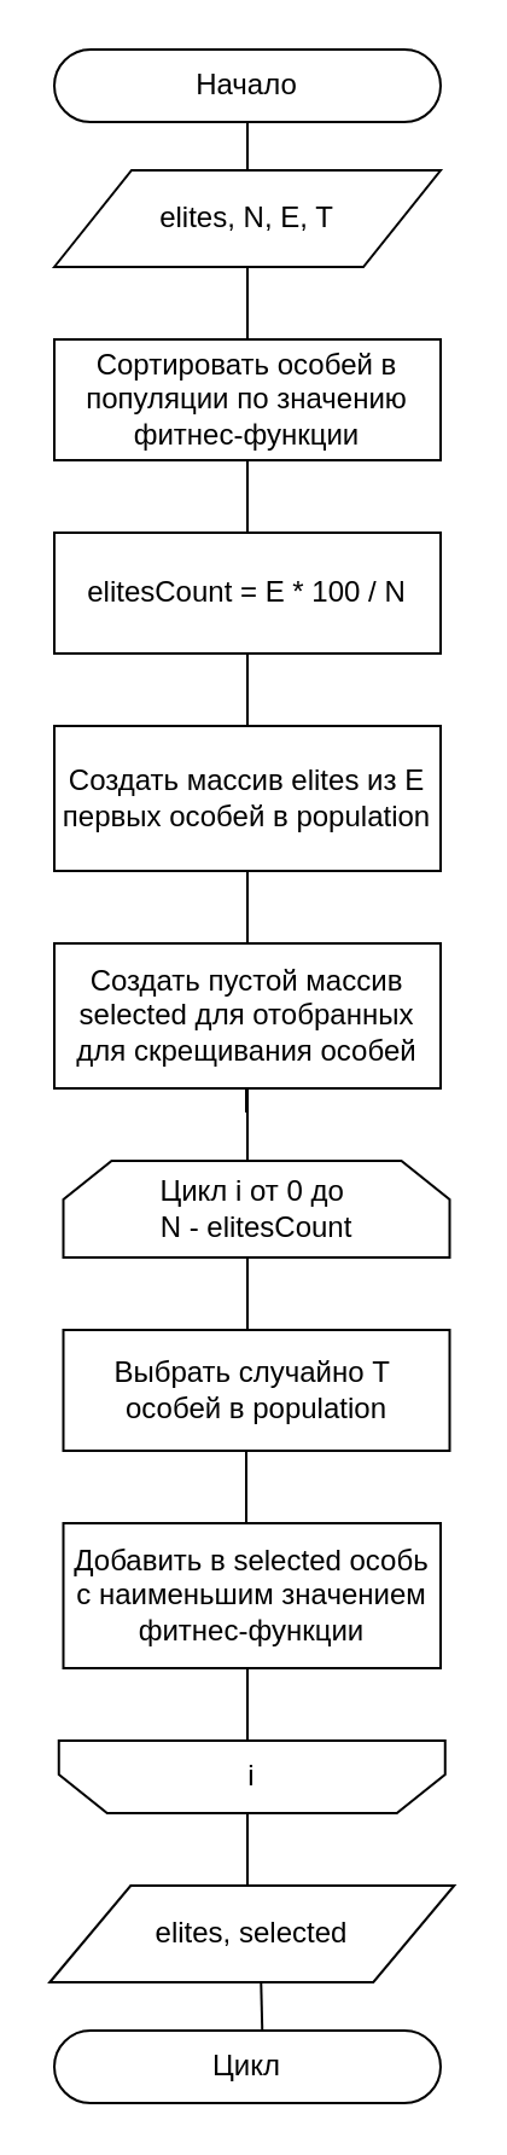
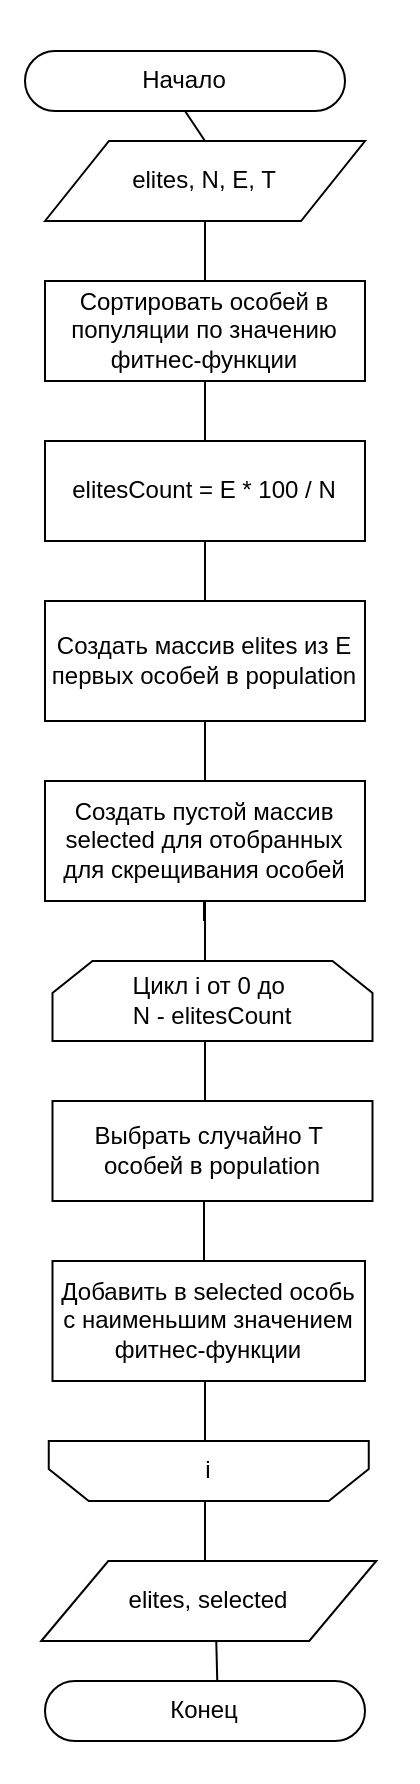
  <mxCell id="0" />
  <mxCell id="1" parent="0" />
- <mxCell id="2" value="Начало" style="html=1;dashed=0;whiteSpace=wrap;shape=mxgraph.dfd.start" vertex="1" parent="1"><mxGeometry x="22" y="20" width="160" height="30" as="geometry" /></mxCell>
+ <mxCell id="2" value="Начало" style="html=1;dashed=0;whiteSpace=wrap;shape=mxgraph.dfd.start" vertex="1" parent="1"><mxGeometry x="12" y="25" width="160" height="30" as="geometry" /></mxCell>
  <mxCell id="3" value="elites, N, E, T" style="shape=parallelogram;perimeter=parallelogramPerimeter;whiteSpace=wrap;html=1;dashed=0;" vertex="1" parent="1"><mxGeometry x="22" y="70" width="160" height="40" as="geometry" /></mxCell>
  <mxCell id="4" value="" style="endArrow=none;html=1;rounded=0;entryX=0.5;entryY=0.5;entryDx=0;entryDy=15;entryPerimeter=0;exitX=0.5;exitY=0;exitDx=0;exitDy=0;" edge="1" parent="1" source="3" target="2"><mxGeometry width="50" height="50" relative="1" as="geometry"><mxPoint x="122" y="170" as="sourcePoint" /><mxPoint x="172" y="120" as="targetPoint" /></mxGeometry></mxCell>
  <mxCell id="5" value="" style="endArrow=none;html=1;rounded=0;entryX=0.5;entryY=0.5;entryDx=0;entryDy=15;entryPerimeter=0;exitX=0.5;exitY=0;exitDx=0;exitDy=0;" edge="1" parent="1"><mxGeometry width="50" height="50" relative="1" as="geometry"><mxPoint x="102" y="170" as="sourcePoint" /><mxPoint x="101.5" y="140" as="targetPoint" /></mxGeometry></mxCell>
  <mxCell id="6" value="Сортировать особей в популяции по значению фитнес-функции" style="rounded=0;whiteSpace=wrap;html=1;" vertex="1" parent="1"><mxGeometry x="22" y="140" width="160" height="50" as="geometry" /></mxCell>
  <mxCell id="7" value="" style="endArrow=none;html=1;rounded=0;entryX=0.5;entryY=0.5;entryDx=0;entryDy=15;entryPerimeter=0;exitX=0.5;exitY=0;exitDx=0;exitDy=0;" edge="1" parent="1" source="6"><mxGeometry width="50" height="50" relative="1" as="geometry"><mxPoint x="102" y="130" as="sourcePoint" /><mxPoint x="102" y="110" as="targetPoint" /></mxGeometry></mxCell>
  <mxCell id="8" value="" style="endArrow=none;html=1;rounded=0;entryX=0.5;entryY=0.5;entryDx=0;entryDy=15;entryPerimeter=0;exitX=0.5;exitY=0;exitDx=0;exitDy=0;" edge="1" parent="1"><mxGeometry width="50" height="50" relative="1" as="geometry"><mxPoint x="102" y="250" as="sourcePoint" /><mxPoint x="101.5" y="220" as="targetPoint" /></mxGeometry></mxCell>
  <mxCell id="9" value="elitesCount = E * 100 / N" style="rounded=0;whiteSpace=wrap;html=1;" vertex="1" parent="1"><mxGeometry x="22" y="220" width="160" height="50" as="geometry" /></mxCell>
  <mxCell id="10" value="" style="endArrow=none;html=1;rounded=0;entryX=0.5;entryY=0.5;entryDx=0;entryDy=15;entryPerimeter=0;exitX=0.5;exitY=0;exitDx=0;exitDy=0;" edge="1" parent="1" source="9"><mxGeometry width="50" height="50" relative="1" as="geometry"><mxPoint x="102" y="210" as="sourcePoint" /><mxPoint x="102" y="190" as="targetPoint" /></mxGeometry></mxCell>
  <mxCell id="11" value="" style="endArrow=none;html=1;rounded=0;entryX=0.5;entryY=0.5;entryDx=0;entryDy=15;entryPerimeter=0;exitX=0.5;exitY=0;exitDx=0;exitDy=0;" edge="1" parent="1"><mxGeometry width="50" height="50" relative="1" as="geometry"><mxPoint x="102" y="330" as="sourcePoint" /><mxPoint x="101.5" y="300" as="targetPoint" /></mxGeometry></mxCell>
  <mxCell id="12" value="Создать массив elites из E первых особей в population" style="rounded=0;whiteSpace=wrap;html=1;" vertex="1" parent="1"><mxGeometry x="22" y="300" width="160" height="60" as="geometry" /></mxCell>
  <mxCell id="13" value="" style="endArrow=none;html=1;rounded=0;entryX=0.5;entryY=0.5;entryDx=0;entryDy=15;entryPerimeter=0;exitX=0.5;exitY=0;exitDx=0;exitDy=0;" edge="1" parent="1" source="12"><mxGeometry width="50" height="50" relative="1" as="geometry"><mxPoint x="102" y="290" as="sourcePoint" /><mxPoint x="102" y="270" as="targetPoint" /></mxGeometry></mxCell>
  <mxCell id="14" value="Цикл i от 0 до&amp;nbsp;&lt;div&gt;N - elitesCount&lt;/div&gt;" style="shape=loopLimit;whiteSpace=wrap;html=1;" vertex="1" parent="1"><mxGeometry x="25.75" y="480" width="160" height="40" as="geometry" /></mxCell>
  <mxCell id="15" value="" style="endArrow=none;html=1;rounded=0;entryX=0.5;entryY=1;entryDx=0;entryDy=0;exitX=0.5;exitY=0;exitDx=0;exitDy=0;" edge="1" parent="1" target="12"><mxGeometry width="50" height="50" relative="1" as="geometry"><mxPoint x="102" y="390" as="sourcePoint" /><mxPoint x="102" y="370" as="targetPoint" /></mxGeometry></mxCell>
  <mxCell id="16" value="" style="endArrow=none;html=1;rounded=0;entryX=0.5;entryY=1;entryDx=0;entryDy=0;exitX=0.5;exitY=0;exitDx=0;exitDy=0;" edge="1" parent="1"><mxGeometry width="50" height="50" relative="1" as="geometry"><mxPoint x="102" y="390" as="sourcePoint" /><mxPoint x="102" y="360" as="targetPoint" /></mxGeometry></mxCell>
  <mxCell id="17" value="" style="endArrow=none;html=1;rounded=0;entryX=0.5;entryY=1;entryDx=0;entryDy=0;exitX=0.5;exitY=0;exitDx=0;exitDy=0;" edge="1" parent="1"><mxGeometry width="50" height="50" relative="1" as="geometry"><mxPoint x="101.5" y="460" as="sourcePoint" /><mxPoint x="101.5" y="430" as="targetPoint" /></mxGeometry></mxCell>
  <mxCell id="18" value="Выбрать случайно T&amp;nbsp;&lt;div&gt;особей в population&lt;/div&gt;" style="rounded=0;whiteSpace=wrap;html=1;" vertex="1" parent="1"><mxGeometry x="25.75" y="550" width="160" height="50" as="geometry" /></mxCell>
  <mxCell id="19" value="" style="endArrow=none;html=1;rounded=0;entryX=0.5;entryY=1;entryDx=0;entryDy=0;exitX=0.5;exitY=0;exitDx=0;exitDy=0;" edge="1" parent="1"><mxGeometry width="50" height="50" relative="1" as="geometry"><mxPoint x="101.5" y="630" as="sourcePoint" /><mxPoint x="101.5" y="600" as="targetPoint" /></mxGeometry></mxCell>
  <mxCell id="20" value="" style="endArrow=none;html=1;rounded=0;entryX=0.5;entryY=1;entryDx=0;entryDy=0;exitX=0.5;exitY=0;exitDx=0;exitDy=0;" edge="1" parent="1" source="23"><mxGeometry width="50" height="50" relative="1" as="geometry"><mxPoint x="101.5" y="460" as="sourcePoint" /><mxPoint x="101.5" y="430" as="targetPoint" /></mxGeometry></mxCell>
  <mxCell id="21" value="" style="endArrow=none;html=1;rounded=0;entryX=0.5;entryY=1;entryDx=0;entryDy=0;exitX=0.5;exitY=0;exitDx=0;exitDy=0;" edge="1" parent="1"><mxGeometry width="50" height="50" relative="1" as="geometry"><mxPoint x="102" y="550" as="sourcePoint" /><mxPoint x="102" y="520" as="targetPoint" /></mxGeometry></mxCell>
  <mxCell id="22" value="" style="endArrow=none;html=1;rounded=0;entryX=0.5;entryY=1;entryDx=0;entryDy=0;" edge="1" parent="1" target="23"><mxGeometry width="50" height="50" relative="1" as="geometry"><mxPoint x="102" y="480" as="sourcePoint" /><mxPoint x="101.5" y="430" as="targetPoint" /></mxGeometry></mxCell>
  <mxCell id="23" value="Создать пустой массив selected для отобранных для скрещивания особей" style="rounded=0;whiteSpace=wrap;html=1;" vertex="1" parent="1"><mxGeometry x="22" y="390" width="160" height="60" as="geometry" /></mxCell>
  <mxCell id="24" value="Добавить в selected особь с наименьшим значением фитнес-функции" style="rounded=0;whiteSpace=wrap;html=1;" vertex="1" parent="1"><mxGeometry x="25.75" y="630" width="156.25" height="60" as="geometry" /></mxCell>
  <mxCell id="25" value="i" style="shape=loopLimit;whiteSpace=wrap;html=1;direction=west;" vertex="1" parent="1"><mxGeometry x="23.88" y="720" width="160" height="30" as="geometry" /></mxCell>
  <mxCell id="26" value="" style="endArrow=none;html=1;rounded=0;entryX=0.5;entryY=1;entryDx=0;entryDy=0;exitX=0.5;exitY=0;exitDx=0;exitDy=0;" edge="1" parent="1"><mxGeometry width="50" height="50" relative="1" as="geometry"><mxPoint x="102" y="720" as="sourcePoint" /><mxPoint x="102" y="690" as="targetPoint" /></mxGeometry></mxCell>
  <mxCell id="27" value="" style="endArrow=none;html=1;rounded=0;entryX=0.5;entryY=1;entryDx=0;entryDy=0;exitX=0.5;exitY=0;exitDx=0;exitDy=0;" edge="1" parent="1"><mxGeometry width="50" height="50" relative="1" as="geometry"><mxPoint x="102" y="780" as="sourcePoint" /><mxPoint x="102" y="750" as="targetPoint" /></mxGeometry></mxCell>
  <mxCell id="28" value="elites, selected" style="shape=parallelogram;perimeter=parallelogramPerimeter;whiteSpace=wrap;html=1;dashed=0;" vertex="1" parent="1"><mxGeometry x="20.13" y="780" width="167.5" height="40" as="geometry" /></mxCell>
- <mxCell id="29" value="Цикл" style="html=1;dashed=0;whiteSpace=wrap;shape=mxgraph.dfd.start" vertex="1" parent="1"><mxGeometry x="22" y="840" width="160" height="30" as="geometry" /></mxCell>
+ <mxCell id="29" value="Конец" style="html=1;dashed=0;whiteSpace=wrap;shape=mxgraph.dfd.start" vertex="1" parent="1"><mxGeometry x="22" y="840" width="160" height="30" as="geometry" /></mxCell>
  <mxCell id="30" value="" style="endArrow=none;html=1;rounded=0;entryX=0.5;entryY=0.5;entryDx=0;entryDy=15;entryPerimeter=0;" edge="1" parent="1"><mxGeometry width="50" height="50" relative="1" as="geometry"><mxPoint x="108.13" y="840" as="sourcePoint" /><mxPoint x="107.63" y="820" as="targetPoint" /></mxGeometry></mxCell>
